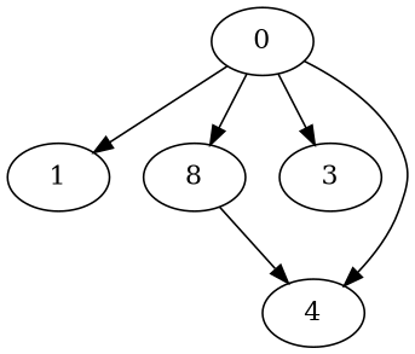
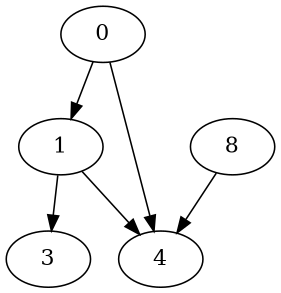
  digraph {
    node [Processor=1]
    edge [Weight=4]
    0 [Start=0 Weight=50]
    1 [Processor=3 Start=59 Weight=70]
    n3 [Processor=2 Start=57 Weight=90 label=8]
    3 [Start=50 Weight=100]
    4 [Processor=2 Start=152 Weight=40]
    0 -> 1 [Weight=9]
-   0 -> n3 [Weight=7]
-   0 -> 3
+   1 -> 3
    0 -> 4 [Weight=2]
+   1 -> 4
    n3 -> 4 [Weight=6]
  }
